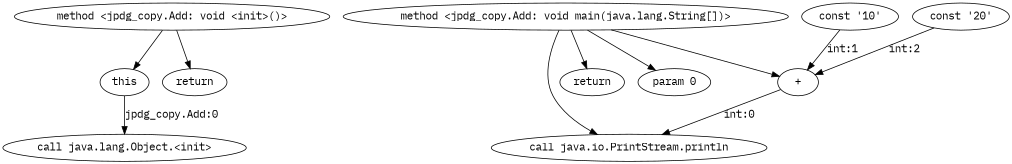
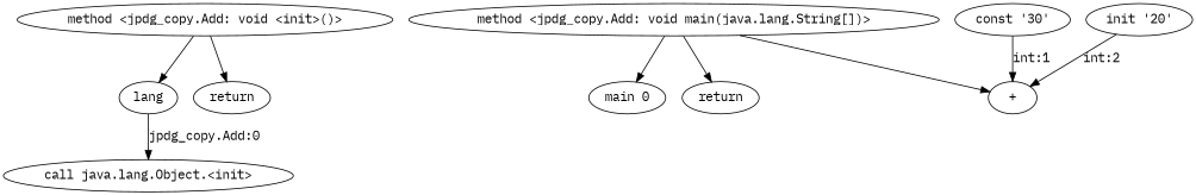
  digraph {
    fontname="IBM Plex Mono"
    node [fontname="IBM Plex Mono"]
    edge [fontname="IBM Plex Mono"]
    n1 [label="method <jpdg_copy.Add: void <init>()>"]
-   n2 [label=this]
+   n2 [label=lang]
    n3 [label=return]
    n4 [label="call java.lang.Object.<init>"]
    n5 [label="method <jpdg_copy.Add: void main(java.lang.String[])>"]
-   n6 [label="param 0"]
+   n6 [label="main 0"]
    n7 [label="+"]
-   n8 [label="call java.io.PrintStream.println"]
    n9 [label=return]
-   n10 [label="const '10'"]
-   n11 [label="const '20'"]
+   n10 [label="const '30'"]
+   n11 [label="init '20'"]
    n1 -> n2
    n1 -> n3
    n2 -> n4 [label="jpdg_copy.Add:0"]
    n5 -> n6
    n5 -> n7
-   n5 -> n8
    n5 -> n9
-   n7 -> n8 [label="int:0"]
    n10 -> n7 [label="int:1"]
    n11 -> n7 [label="int:2"]
  }
